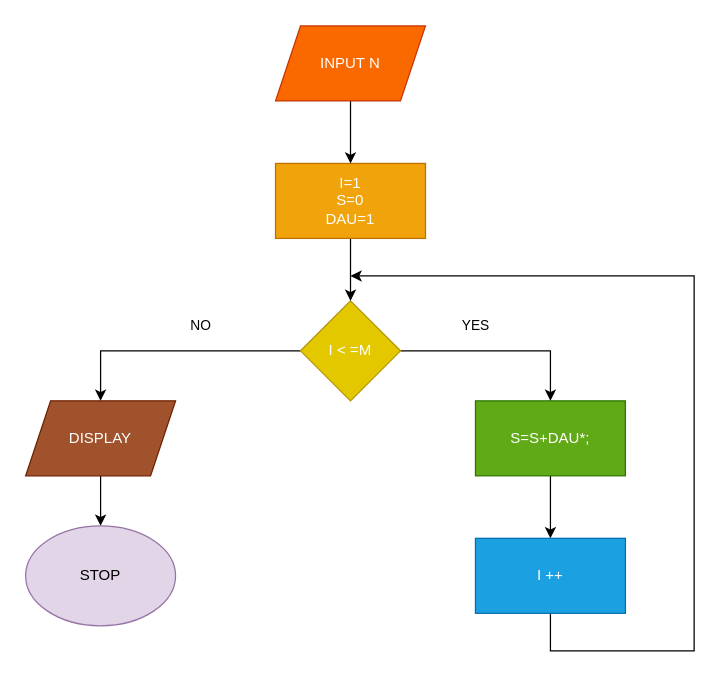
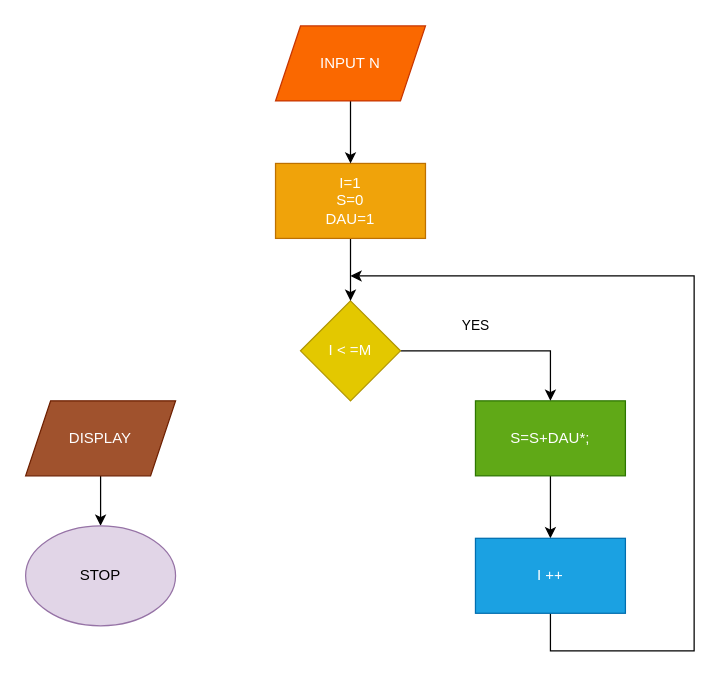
  <mxCell id="0" />
  <mxCell id="1" parent="0" />
  <mxCell id="2" style="edgeStyle=orthogonalEdgeStyle;rounded=0;orthogonalLoop=1;jettySize=auto;html=1;" parent="1" source="3" target="11" edge="1"><mxGeometry relative="1" as="geometry" /></mxCell>
  <mxCell id="3" value="DISPLAY" style="shape=parallelogram;perimeter=parallelogramPerimeter;whiteSpace=wrap;html=1;fixedSize=1;fillColor=#a0522d;strokeColor=#6D1F00;fontColor=#ffffff;" parent="1" vertex="1"><mxGeometry x="20" y="320" width="120" height="60" as="geometry" /></mxCell>
  <mxCell id="4" style="edgeStyle=orthogonalEdgeStyle;rounded=0;orthogonalLoop=1;jettySize=auto;html=1;entryX=0.5;entryY=0;entryDx=0;entryDy=0;" parent="1" source="5" target="15" edge="1"><mxGeometry relative="1" as="geometry" /></mxCell>
  <mxCell id="5" value="S=S+DAU*;" style="rounded=0;whiteSpace=wrap;html=1;fillColor=#60a917;strokeColor=#2D7600;fontColor=#ffffff;" parent="1" vertex="1"><mxGeometry x="380" y="320" width="120" height="60" as="geometry" /></mxCell>
- <mxCell id="6" value="NO" style="edgeStyle=orthogonalEdgeStyle;rounded=0;orthogonalLoop=1;jettySize=auto;html=1;entryX=0.5;entryY=0;entryDx=0;entryDy=0;" parent="1" source="8" target="3" edge="1"><mxGeometry x="-0.2" y="-20" relative="1" as="geometry"><mxPoint as="offset" /></mxGeometry></mxCell>
  <mxCell id="7" value="YES" style="edgeStyle=orthogonalEdgeStyle;rounded=0;orthogonalLoop=1;jettySize=auto;html=1;entryX=0.5;entryY=0;entryDx=0;entryDy=0;" parent="1" source="8" target="5" edge="1"><mxGeometry x="-0.25" y="20" relative="1" as="geometry"><mxPoint as="offset" /></mxGeometry></mxCell>
  <mxCell id="8" value="I &amp;lt; =M" style="rhombus;whiteSpace=wrap;html=1;fillColor=#e3c800;strokeColor=#B09500;fontColor=#ffffff;" parent="1" vertex="1"><mxGeometry x="240" y="240" width="80" height="80" as="geometry" /></mxCell>
  <mxCell id="9" style="edgeStyle=orthogonalEdgeStyle;rounded=0;orthogonalLoop=1;jettySize=auto;html=1;" parent="1" source="10" target="8" edge="1"><mxGeometry relative="1" as="geometry" /></mxCell>
  <mxCell id="10" value="I=1&lt;br&gt;S=0&lt;br&gt;DAU=1" style="rounded=0;whiteSpace=wrap;html=1;fillColor=#f0a30a;strokeColor=#BD7000;fontColor=#ffffff;" parent="1" vertex="1"><mxGeometry x="220" y="130" width="120" height="60" as="geometry" /></mxCell>
  <mxCell id="11" value="STOP" style="ellipse;whiteSpace=wrap;html=1;fillColor=#e1d5e7;strokeColor=#9673a6;" parent="1" vertex="1"><mxGeometry x="20" y="420" width="120" height="80" as="geometry" /></mxCell>
  <mxCell id="12" style="edgeStyle=orthogonalEdgeStyle;rounded=0;orthogonalLoop=1;jettySize=auto;html=1;" parent="1" source="13" target="10" edge="1"><mxGeometry relative="1" as="geometry" /></mxCell>
  <mxCell id="13" value="INPUT N" style="shape=parallelogram;perimeter=parallelogramPerimeter;whiteSpace=wrap;html=1;fixedSize=1;fillColor=#fa6800;strokeColor=#C73500;fontColor=#ffffff;" parent="1" vertex="1"><mxGeometry x="220" y="20" width="120" height="60" as="geometry" /></mxCell>
  <mxCell id="14" style="edgeStyle=orthogonalEdgeStyle;rounded=0;orthogonalLoop=1;jettySize=auto;html=1;" parent="1" source="15" edge="1"><mxGeometry relative="1" as="geometry"><mxPoint x="280" y="220" as="targetPoint" /><Array as="points"><mxPoint x="440" y="520" /><mxPoint x="555" y="520" /><mxPoint x="555" y="220" /></Array></mxGeometry></mxCell>
  <mxCell id="15" value="I ++" style="rounded=0;whiteSpace=wrap;html=1;fillColor=#1ba1e2;strokeColor=#006EAF;fontColor=#ffffff;" parent="1" vertex="1"><mxGeometry x="380" y="430" width="120" height="60" as="geometry" /></mxCell>
